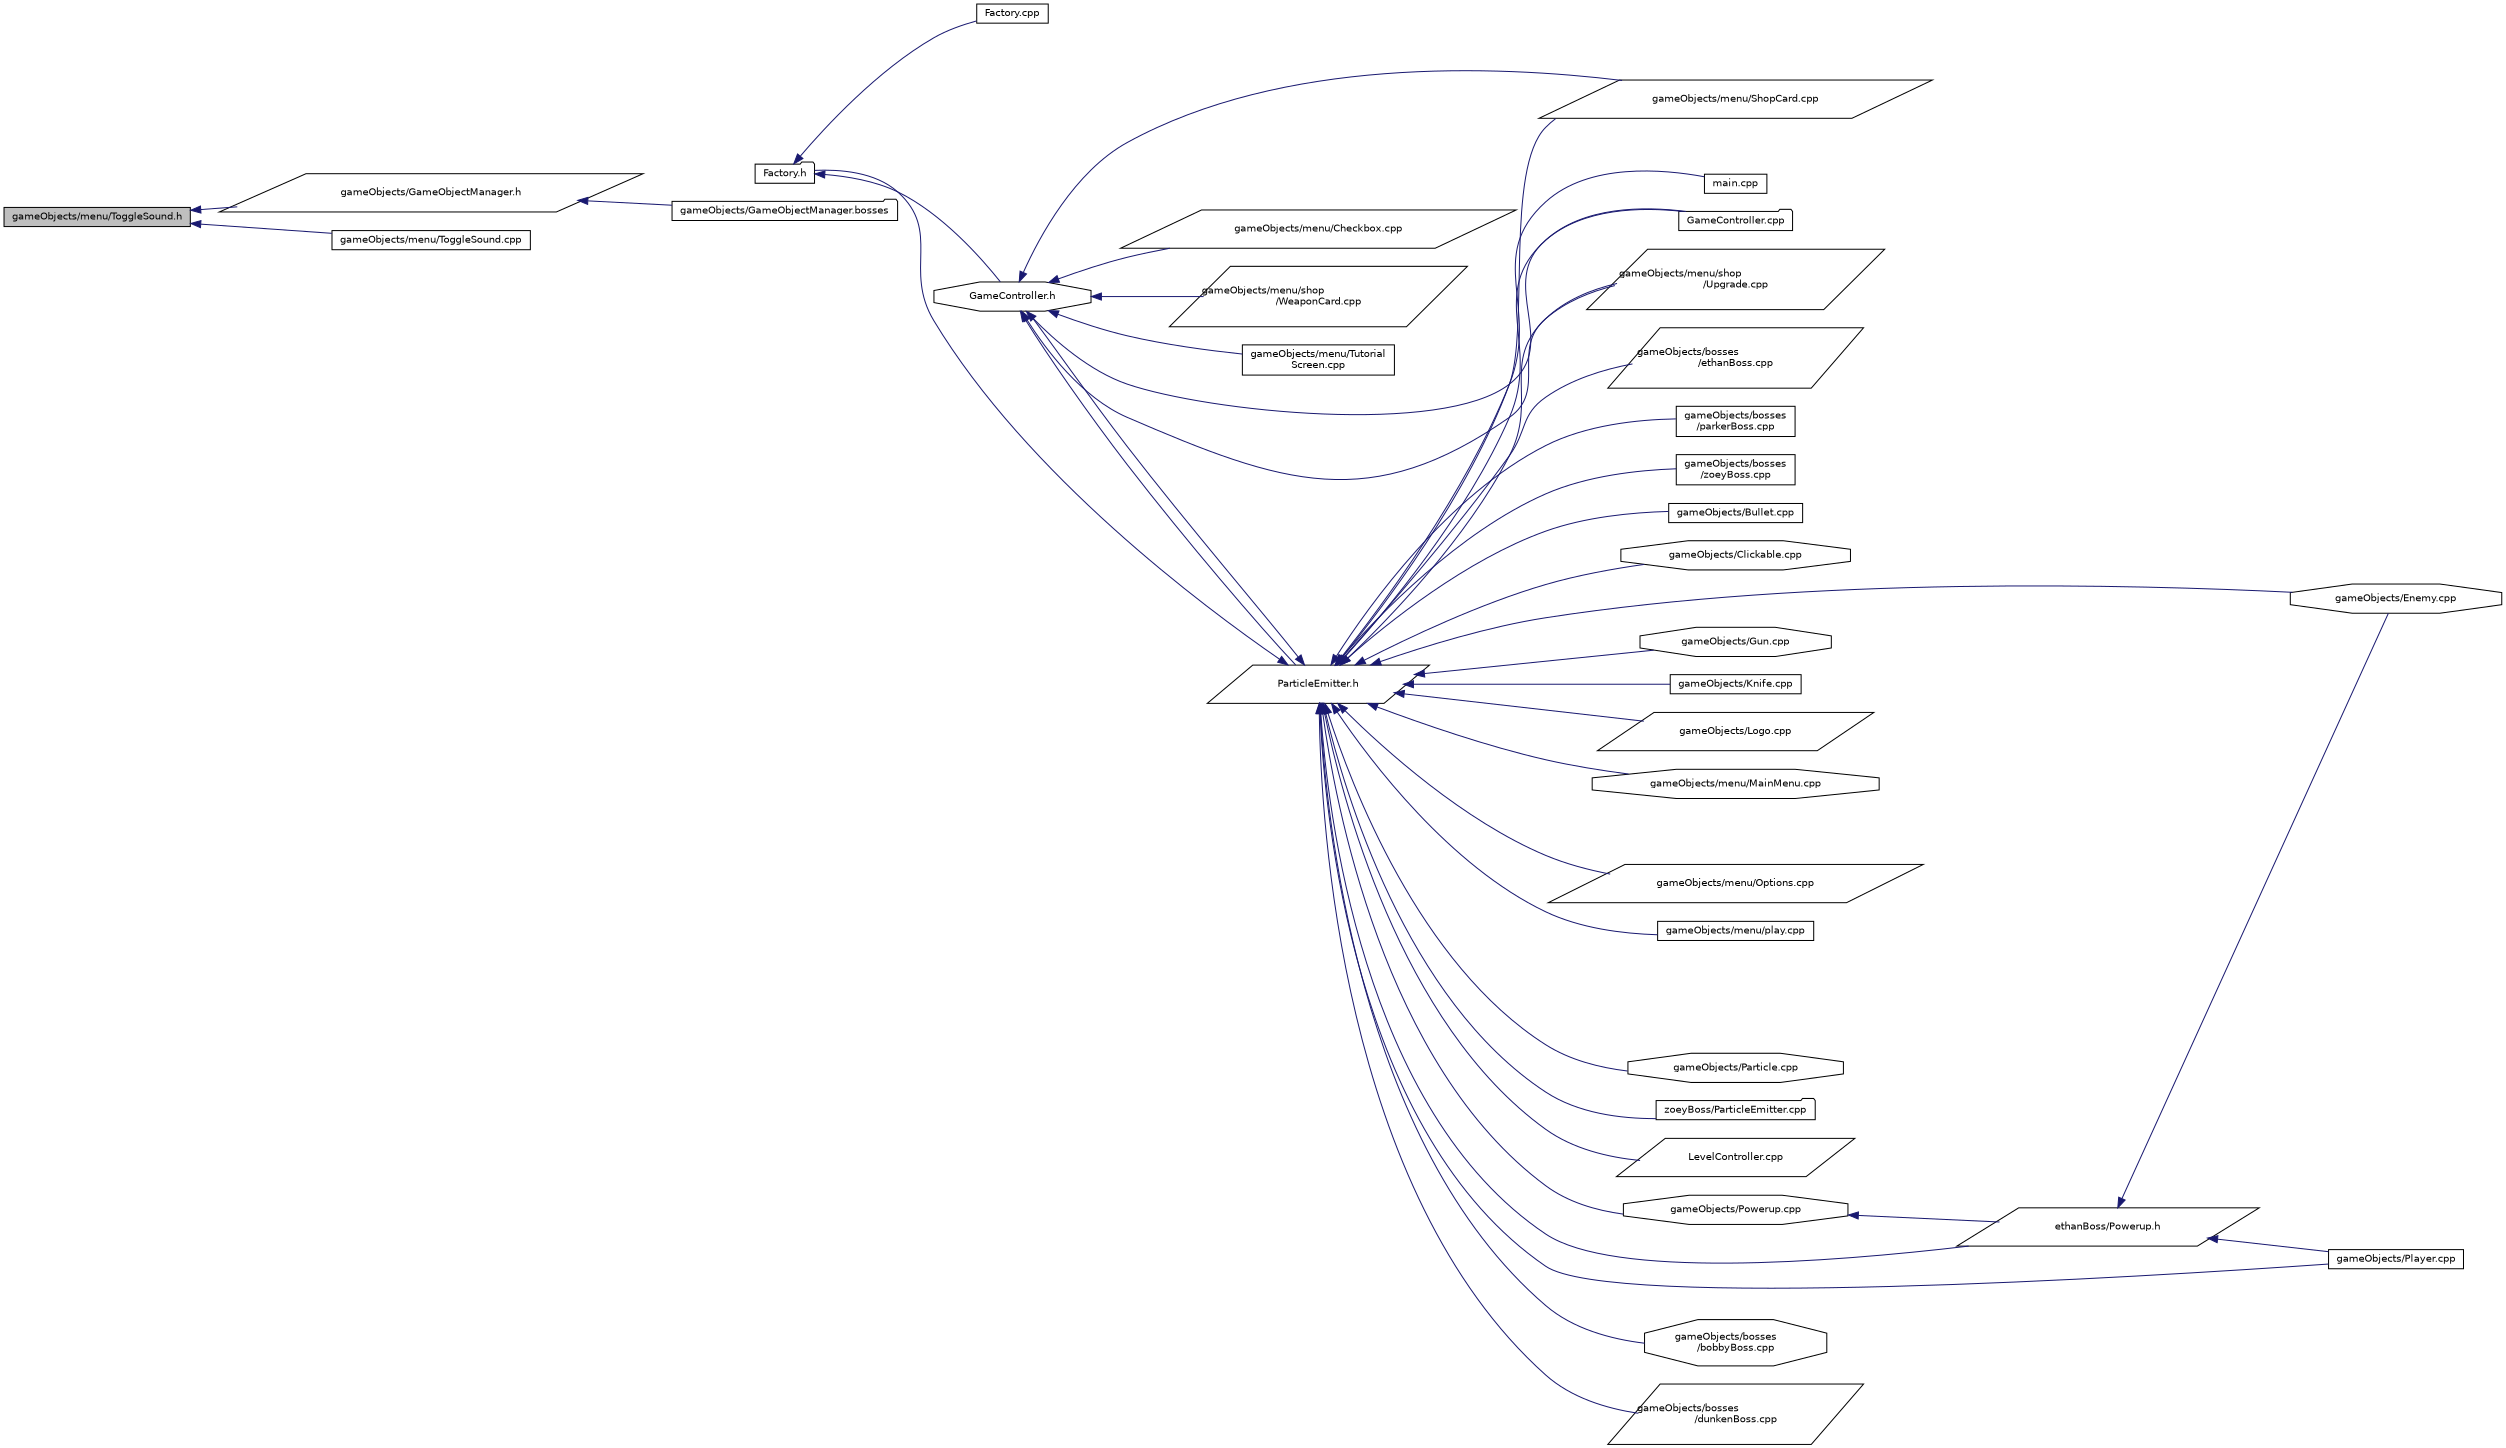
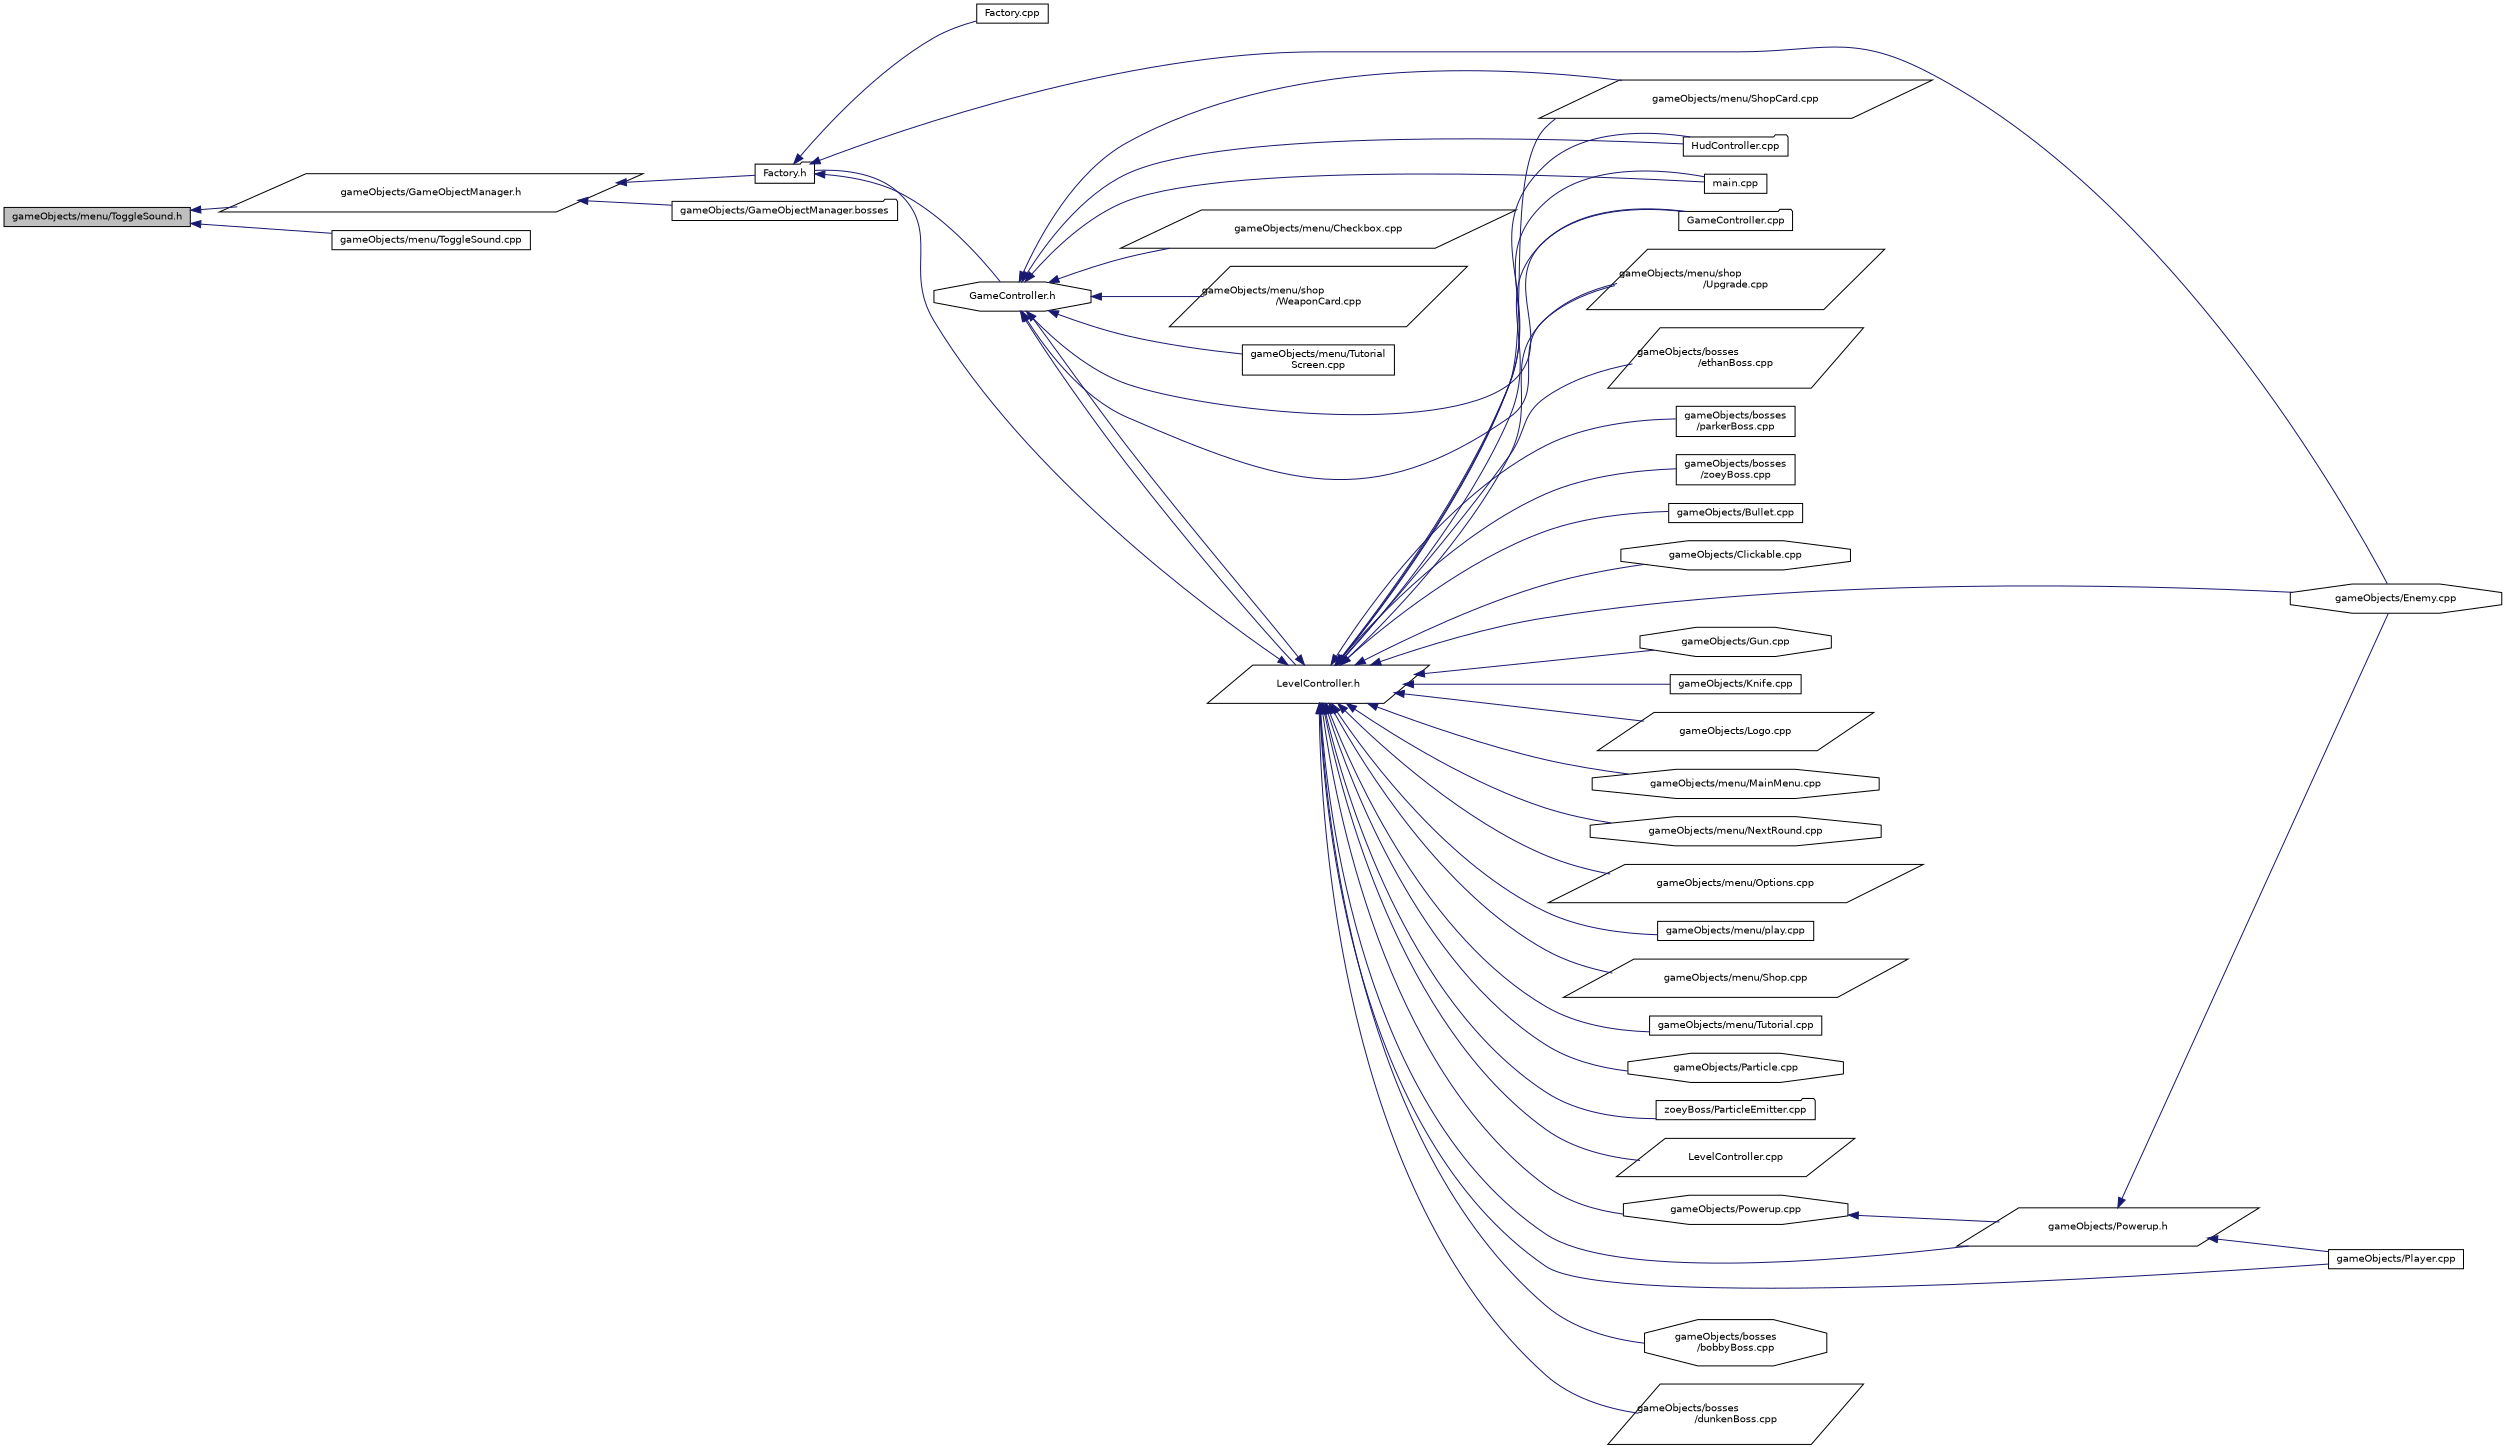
  digraph {
    rankdir=LR
    node [color=black fillcolor=white fontname=Helvetica fontsize=10 shape=parallelogram style=filled]
    edge [color=midnightblue dir=back fontname=Helvetica fontsize=10 labelfontname=Helvetica labelfontsize=10 style=solid]
    n1 [fillcolor=grey75 fontcolor=black height=0.2 label="gameObjects/menu/ToggleSound.h" shape=box width=0.4]
    n2 [height=0.2 label="gameObjects/GameObjectManager.h" width=0.4]
    n3 [height=0.2 label="gameObjects/menu/ToggleSound.cpp" shape=box width=0.4]
    n4 [height=0.2 label="Factory.h" shape=folder width=0.4]
    n5 [height=0.2 label="gameObjects/GameObjectManager.bosses" shape=folder width=0.4]
    n6 [height=0.2 label="Factory.cpp" shape=box width=0.4]
    n7 [height=0.2 label="gameObjects/Enemy.cpp" shape=octagon width=0.4]
    n8 [height=0.2 label="GameController.h" shape=octagon width=0.4]
-   n9 [height=0.2 label="ParticleEmitter.h" width=0.4]
+   n9 [height=0.2 label="LevelController.h" width=0.4]
    n10 [height=0.2 label="GameController.cpp" shape=folder width=0.4]
    n11 [height=0.2 label="gameObjects/menu/shop\l/Upgrade.cpp" width=0.4]
    n12 [height=0.2 label="gameObjects/menu/ShopCard.cpp" width=0.4]
+   n13 [height=0.2 label="HudController.cpp" shape=folder width=0.4]
    n14 [height=0.2 label="main.cpp" shape=box width=0.4]
    n15 [height=0.2 label="gameObjects/bosses\l/bobbyBoss.cpp" shape=octagon width=0.4]
    n16 [height=0.2 label="gameObjects/bosses\l/dunkenBoss.cpp" width=0.4]
    n17 [height=0.2 label="gameObjects/bosses\l/ethanBoss.cpp" width=0.4]
    n18 [height=0.2 label="gameObjects/bosses\l/parkerBoss.cpp" shape=box width=0.4]
    n19 [height=0.2 label="gameObjects/bosses\l/zoeyBoss.cpp" shape=box width=0.4]
    n20 [height=0.2 label="gameObjects/Bullet.cpp" shape=box width=0.4]
    n21 [height=0.2 label="gameObjects/Clickable.cpp" shape=octagon width=0.4]
-   n22 [height=0.2 label="ethanBoss/Powerup.h" width=0.4]
+   n22 [height=0.2 label="gameObjects/Powerup.h" width=0.4]
    n23 [height=0.2 label="gameObjects/Player.cpp" shape=box width=0.4]
    n24 [height=0.2 label="gameObjects/Powerup.cpp" shape=octagon width=0.4]
    n25 [height=0.2 label="gameObjects/Gun.cpp" shape=octagon width=0.4]
    n26 [height=0.2 label="gameObjects/Knife.cpp" shape=box width=0.4]
    n27 [height=0.2 label="gameObjects/Logo.cpp" width=0.4]
    n28 [height=0.2 label="gameObjects/menu/MainMenu.cpp" shape=octagon width=0.4]
+   n29 [height=0.2 label="gameObjects/menu/NextRound.cpp" shape=octagon width=0.4]
    n30 [height=0.2 label="gameObjects/menu/Options.cpp" width=0.4]
    n31 [height=0.2 label="gameObjects/menu/play.cpp" shape=box width=0.4]
+   n32 [height=0.2 label="gameObjects/menu/Shop.cpp" width=0.4]
+   n33 [height=0.2 label="gameObjects/menu/Tutorial.cpp" shape=box width=0.4]
    n34 [height=0.2 label="gameObjects/Particle.cpp" shape=octagon width=0.4]
    n35 [height=0.2 label="zoeyBoss/ParticleEmitter.cpp" shape=folder width=0.4]
    n36 [height=0.2 label="LevelController.cpp" width=0.4]
    n37 [height=0.2 label="gameObjects/menu/Checkbox.cpp" width=0.4]
    n38 [height=0.2 label="gameObjects/menu/shop\l/WeaponCard.cpp" width=0.4]
    n39 [height=0.2 label="gameObjects/menu/Tutorial\lScreen.cpp" shape=box width=0.4]
    n1 -> n2
    n1 -> n3
+   n2 -> n4
    n2 -> n5
    n4 -> n6
+   n4 -> n7
    n4 -> n8
    n8 -> n9
    n8 -> n10
    n8 -> n11
    n8 -> n12
+   n8 -> n13
+   n8 -> n14
    n8 -> n37
    n8 -> n38
    n8 -> n39
    n9 -> n4
    n9 -> n7
    n9 -> n8
    n9 -> n10
    n9 -> n11
    n9 -> n12
+   n9 -> n13
    n9 -> n14
    n9 -> n15
    n9 -> n16
    n9 -> n17
    n9 -> n18
    n9 -> n19
    n9 -> n20
    n9 -> n21
    n9 -> n22
    n9 -> n23
    n9 -> n24
    n9 -> n25
    n9 -> n26
    n9 -> n27
    n9 -> n28
+   n9 -> n29
    n9 -> n30
    n9 -> n31
+   n9 -> n32
+   n9 -> n33
    n9 -> n34
    n9 -> n35
    n9 -> n36
    n22 -> n7
    n22 -> n23
    n24 -> n22
  }
